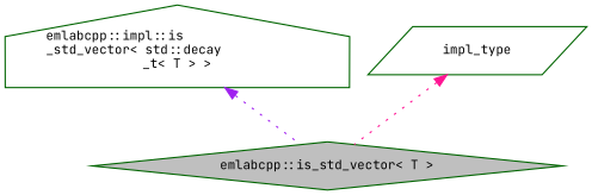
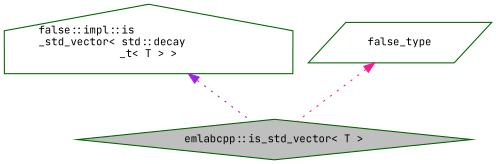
  digraph {
    fontname="JetBrains Mono"
    node [color=darkgreen fillcolor=white fontname="JetBrains Mono" fontsize=10 style=filled]
    edge [dir=back fontname="JetBrains Mono" fontsize=10 labelfontname=Helvetica labelfontsize=10 style=dotted]
    n1 [fillcolor=grey75 fontcolor=black height=0.2 label="emlabcpp::is_std_vector\< T \>" shape=diamond width=0.4]
-   n2 [height=0.2 label="emlabcpp::impl::is\l_std_vector\< std::decay\l_t\< T \> \>" shape=house width=0.4]
-   n3 [height=0.2 label=impl_type shape=parallelogram width=0.4]
+   n2 [height=0.2 label="false::impl::is\l_std_vector\< std::decay\l_t\< T \> \>" shape=house width=0.4]
+   n3 [height=0.2 label=false_type shape=parallelogram width=0.4]
    n2 -> n1 [color=purple]
    n3 -> n1 [color=deeppink]
  }
